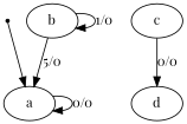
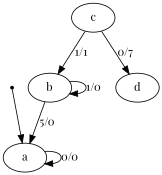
  digraph {
    fontname="Playfair Display"
    rankdir=TB
    node [fontname="Playfair Display"]
    edge [fontname="Playfair Display"]
    INIT [shape=point]
    n2 [label=a]
    n3 [label=c]
    n4 [label=b]
    d
    INIT -> n2
    n2 -> n2 [label="0/0"]
-   n3 -> d [label="0/0"]
+   n3 -> n4 [label="1/1"]
+   n3 -> d [label="0/7"]
    n4 -> n2 [label="5/0"]
    n4 -> n4 [label="1/0"]
  }
